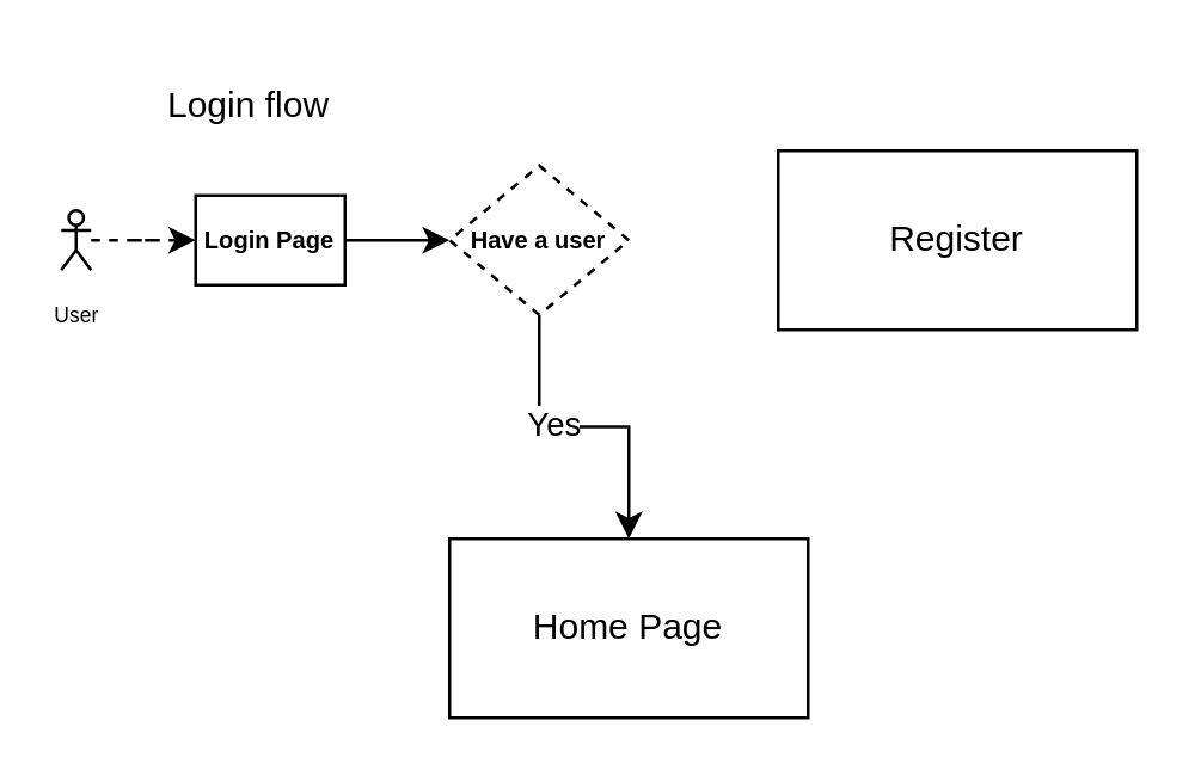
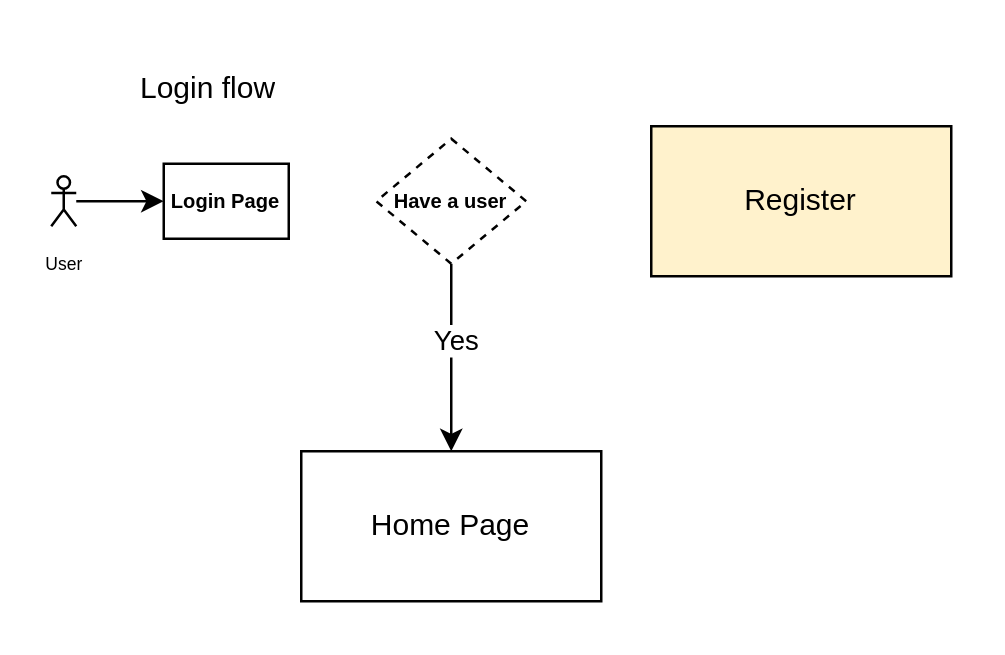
  <mxCell id="0" />
  <mxCell id="1" parent="0" />
- <mxCell id="2" style="edgeStyle=orthogonalEdgeStyle;rounded=0;orthogonalLoop=1;jettySize=auto;html=1;entryX=0;entryY=0.5;entryDx=0;entryDy=0;dashed=1;" edge="1" parent="1" source="3" target="6"><mxGeometry relative="1" as="geometry" /></mxCell>
+ <mxCell id="2" style="edgeStyle=orthogonalEdgeStyle;rounded=0;orthogonalLoop=1;jettySize=auto;html=1;entryX=0;entryY=0.5;entryDx=0;entryDy=0;" edge="1" parent="1" source="3" target="6"><mxGeometry relative="1" as="geometry" /></mxCell>
  <mxCell id="3" value="&lt;font style=&quot;font-size: 7px;&quot;&gt;User&lt;/font&gt;" style="shape=umlActor;verticalLabelPosition=bottom;verticalAlign=top;html=1;outlineConnect=0;" vertex="1" parent="1"><mxGeometry x="20" y="70" width="10" height="20" as="geometry" /></mxCell>
  <mxCell id="4" value="Login flow" style="text;strokeColor=none;fillColor=none;align=left;verticalAlign=middle;spacingLeft=4;spacingRight=4;overflow=hidden;points=[[0,0.5],[1,0.5]];portConstraint=eastwest;rotatable=0;whiteSpace=wrap;html=1;" vertex="1" parent="1"><mxGeometry x="50" y="20" width="80" height="30" as="geometry" /></mxCell>
- <mxCell id="5" value="" style="edgeStyle=orthogonalEdgeStyle;rounded=0;orthogonalLoop=1;jettySize=auto;html=1;" edge="1" parent="1" source="6" target="9"><mxGeometry relative="1" as="geometry" /></mxCell>
  <mxCell id="6" value="&lt;h6&gt;Login Page&lt;/h6&gt;" style="rounded=0;whiteSpace=wrap;html=1;" vertex="1" parent="1"><mxGeometry x="65" y="65" width="50" height="30" as="geometry" /></mxCell>
  <mxCell id="7" value="" style="edgeStyle=orthogonalEdgeStyle;rounded=0;orthogonalLoop=1;jettySize=auto;html=1;" edge="1" parent="1" source="9" target="10"><mxGeometry relative="1" as="geometry" /></mxCell>
  <mxCell id="8" value="Yes" style="edgeLabel;html=1;align=center;verticalAlign=middle;resizable=0;points=[];" vertex="1" connectable="0" parent="7"><mxGeometry x="-0.191" y="1" relative="1" as="geometry"><mxPoint as="offset" /></mxGeometry></mxCell>
  <mxCell id="9" value="&lt;h6&gt;Have a user&lt;/h6&gt;" style="rhombus;whiteSpace=wrap;html=1;rounded=0;dashed=1;" vertex="1" parent="1"><mxGeometry x="150" y="55" width="60" height="50" as="geometry" /></mxCell>
- <mxCell id="10" value="Home Page" style="whiteSpace=wrap;html=1;rounded=0;" vertex="1" parent="1"><mxGeometry x="150" y="180" width="120" height="60" as="geometry" /></mxCell>
- <mxCell id="11" value="Register" style="whiteSpace=wrap;html=1;rounded=0;" vertex="1" parent="1"><mxGeometry x="260" y="50" width="120" height="60" as="geometry" /></mxCell>
+ <mxCell id="10" value="Home Page" style="whiteSpace=wrap;html=1;rounded=0;" vertex="1" parent="1"><mxGeometry x="120" y="180" width="120" height="60" as="geometry" /></mxCell>
+ <mxCell id="11" value="Register" style="whiteSpace=wrap;html=1;rounded=0;fillColor=#fff2cc;" vertex="1" parent="1"><mxGeometry x="260" y="50" width="120" height="60" as="geometry" /></mxCell>
